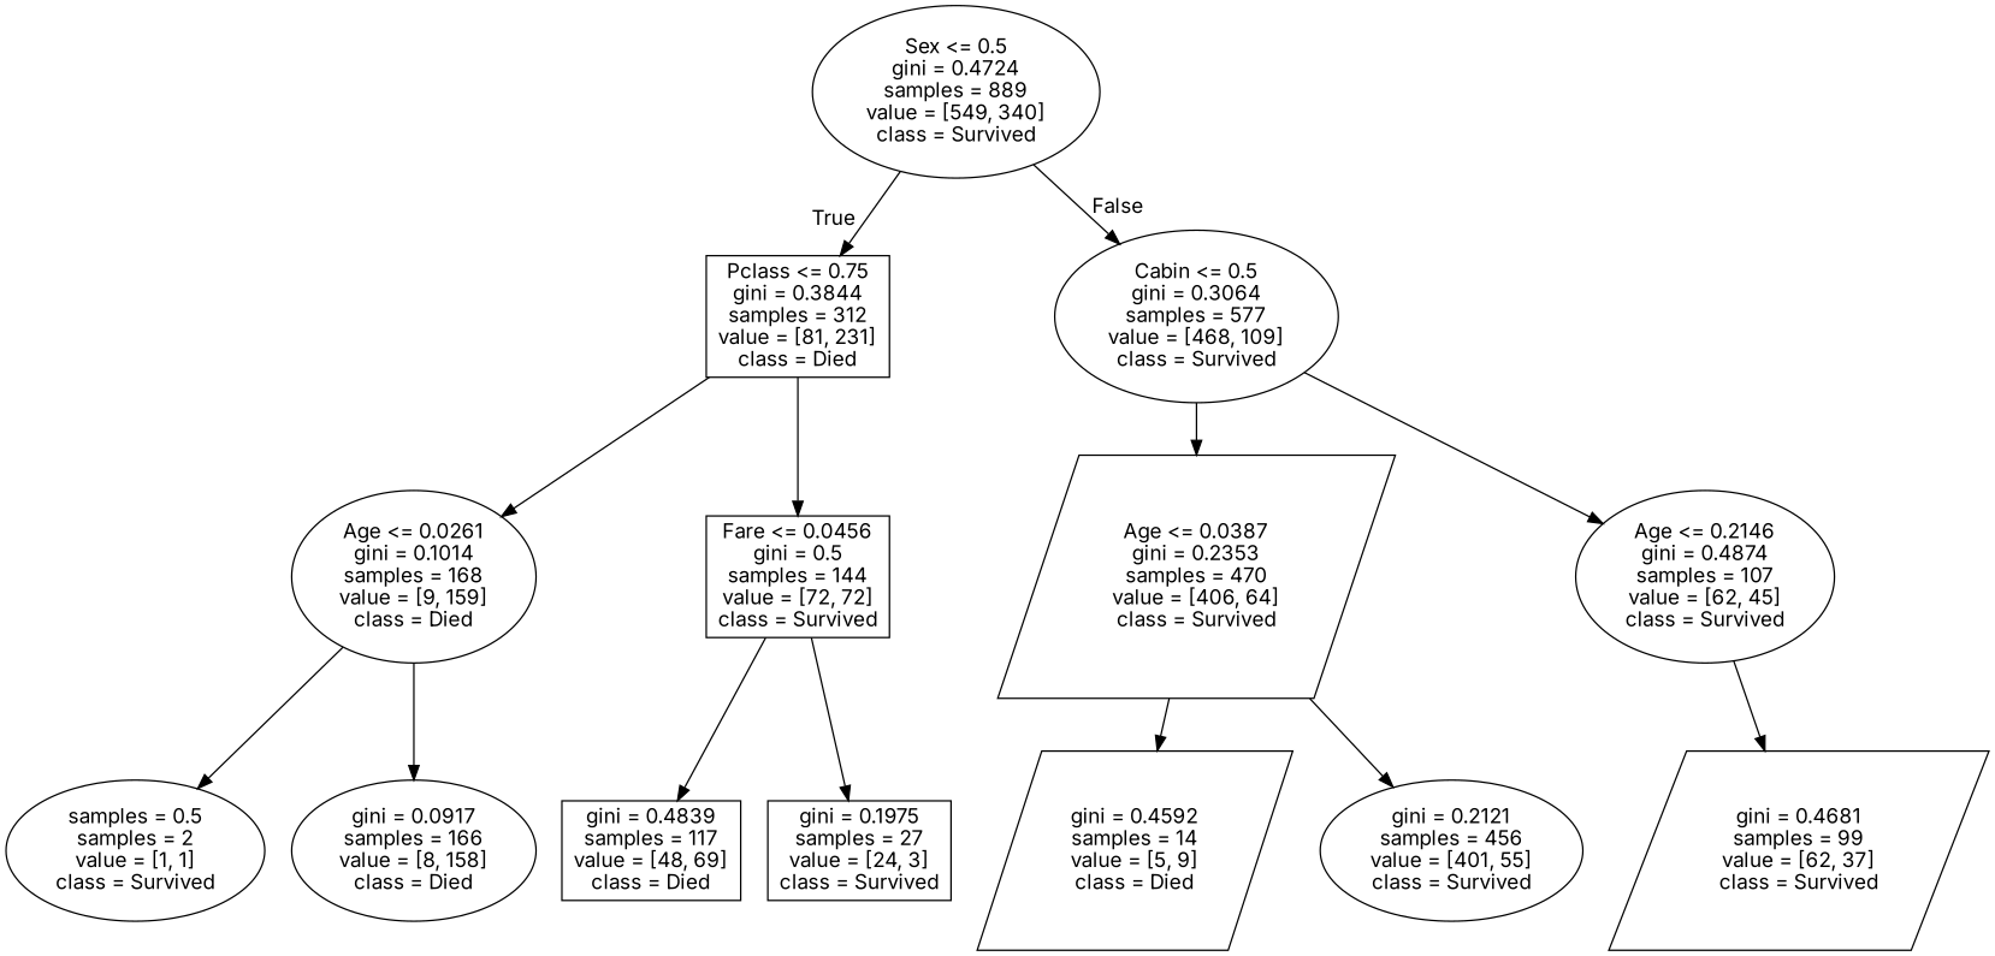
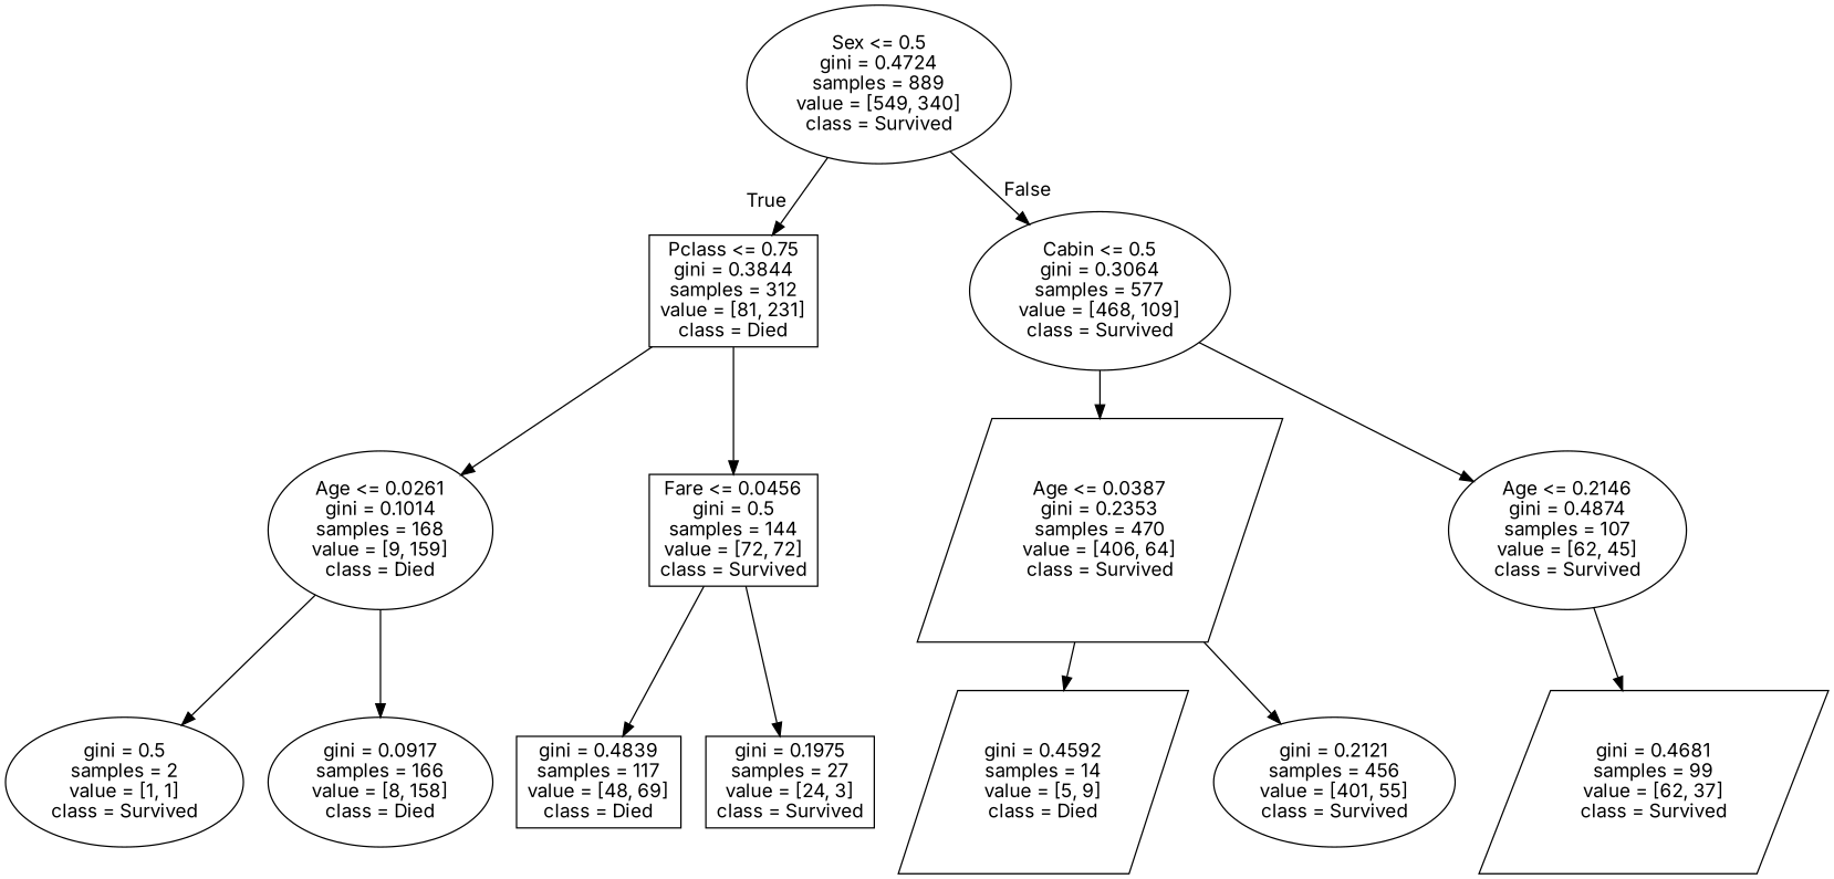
  digraph {
    fontname=Inter
    node [fontname=Inter shape=ellipse]
    edge [fontname=Inter]
    n1 [label="Sex <= 0.5\ngini = 0.4724\nsamples = 889\nvalue = [549, 340]\nclass = Survived"]
    n2 [label="Pclass <= 0.75\ngini = 0.3844\nsamples = 312\nvalue = [81, 231]\nclass = Died" shape=box]
    n3 [label="Cabin <= 0.5\ngini = 0.3064\nsamples = 577\nvalue = [468, 109]\nclass = Survived"]
    n4 [label="Age <= 0.0261\ngini = 0.1014\nsamples = 168\nvalue = [9, 159]\nclass = Died"]
    n5 [label="Fare <= 0.0456\ngini = 0.5\nsamples = 144\nvalue = [72, 72]\nclass = Survived" shape=box]
    n6 [label="Age <= 0.0387\ngini = 0.2353\nsamples = 470\nvalue = [406, 64]\nclass = Survived" shape=parallelogram]
    n7 [label="Age <= 0.2146\ngini = 0.4874\nsamples = 107\nvalue = [62, 45]\nclass = Survived"]
-   n8 [label="samples = 0.5\nsamples = 2\nvalue = [1, 1]\nclass = Survived"]
+   n8 [label="gini = 0.5\nsamples = 2\nvalue = [1, 1]\nclass = Survived"]
    n9 [label="gini = 0.0917\nsamples = 166\nvalue = [8, 158]\nclass = Died"]
    n10 [label="gini = 0.4839\nsamples = 117\nvalue = [48, 69]\nclass = Died" shape=box]
    n11 [label="gini = 0.1975\nsamples = 27\nvalue = [24, 3]\nclass = Survived" shape=box]
    n12 [label="gini = 0.4592\nsamples = 14\nvalue = [5, 9]\nclass = Died" shape=parallelogram]
    n13 [label="gini = 0.2121\nsamples = 456\nvalue = [401, 55]\nclass = Survived"]
    n14 [label="gini = 0.4681\nsamples = 99\nvalue = [62, 37]\nclass = Survived" shape=parallelogram]
    n1 -> n2 [headlabel=True labelangle=45 labeldistance=2.5]
    n1 -> n3 [headlabel=False labelangle=-45 labeldistance=2.5]
    n2 -> n4
    n2 -> n5
    n3 -> n6
    n3 -> n7
    n4 -> n8
    n4 -> n9
    n5 -> n10
    n5 -> n11
    n6 -> n12
    n6 -> n13
    n7 -> n14
  }
